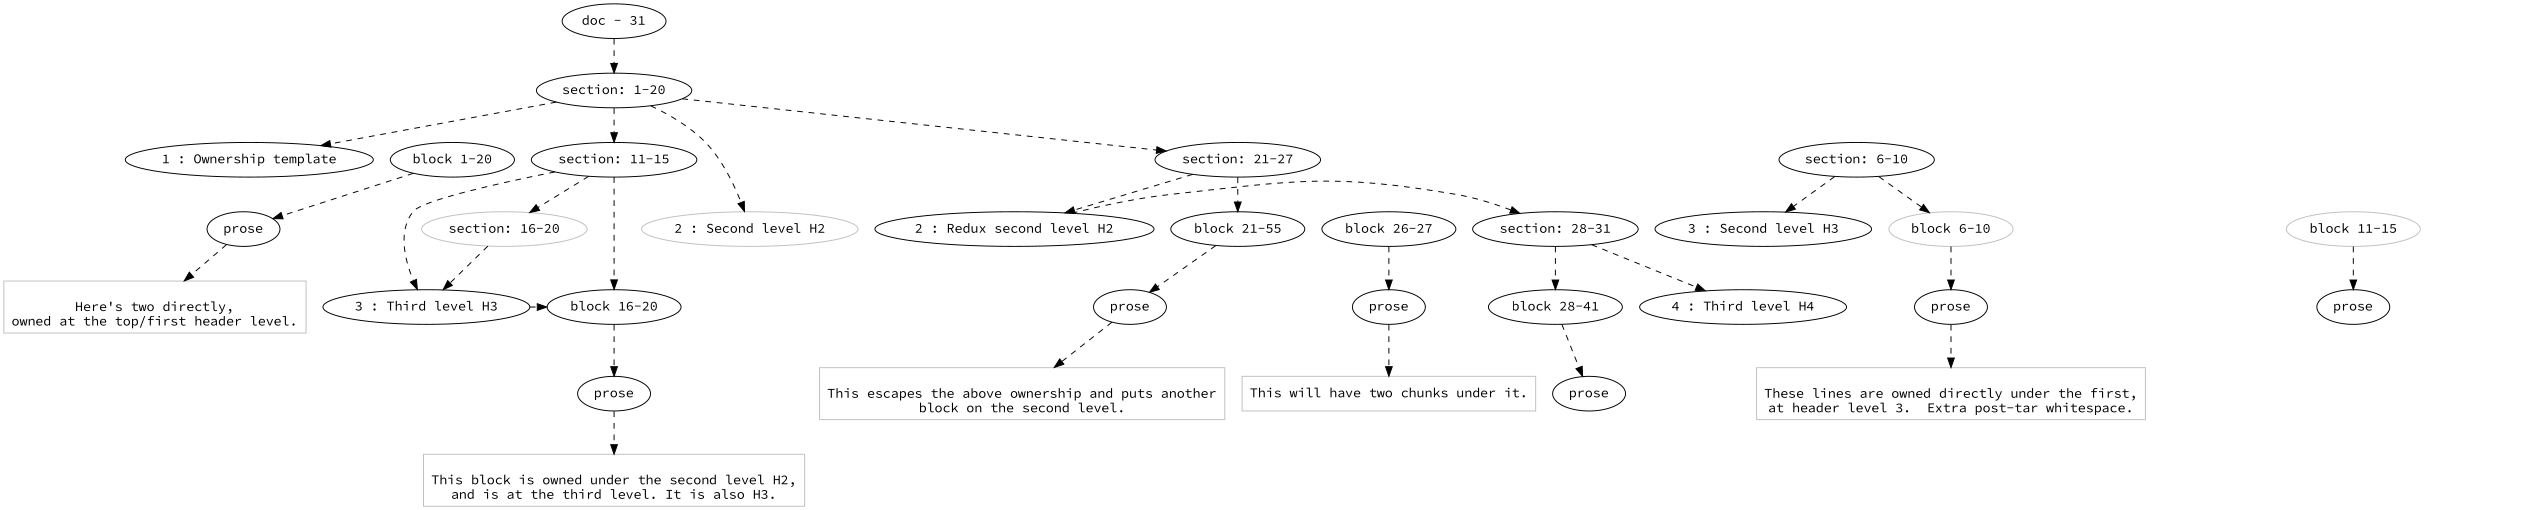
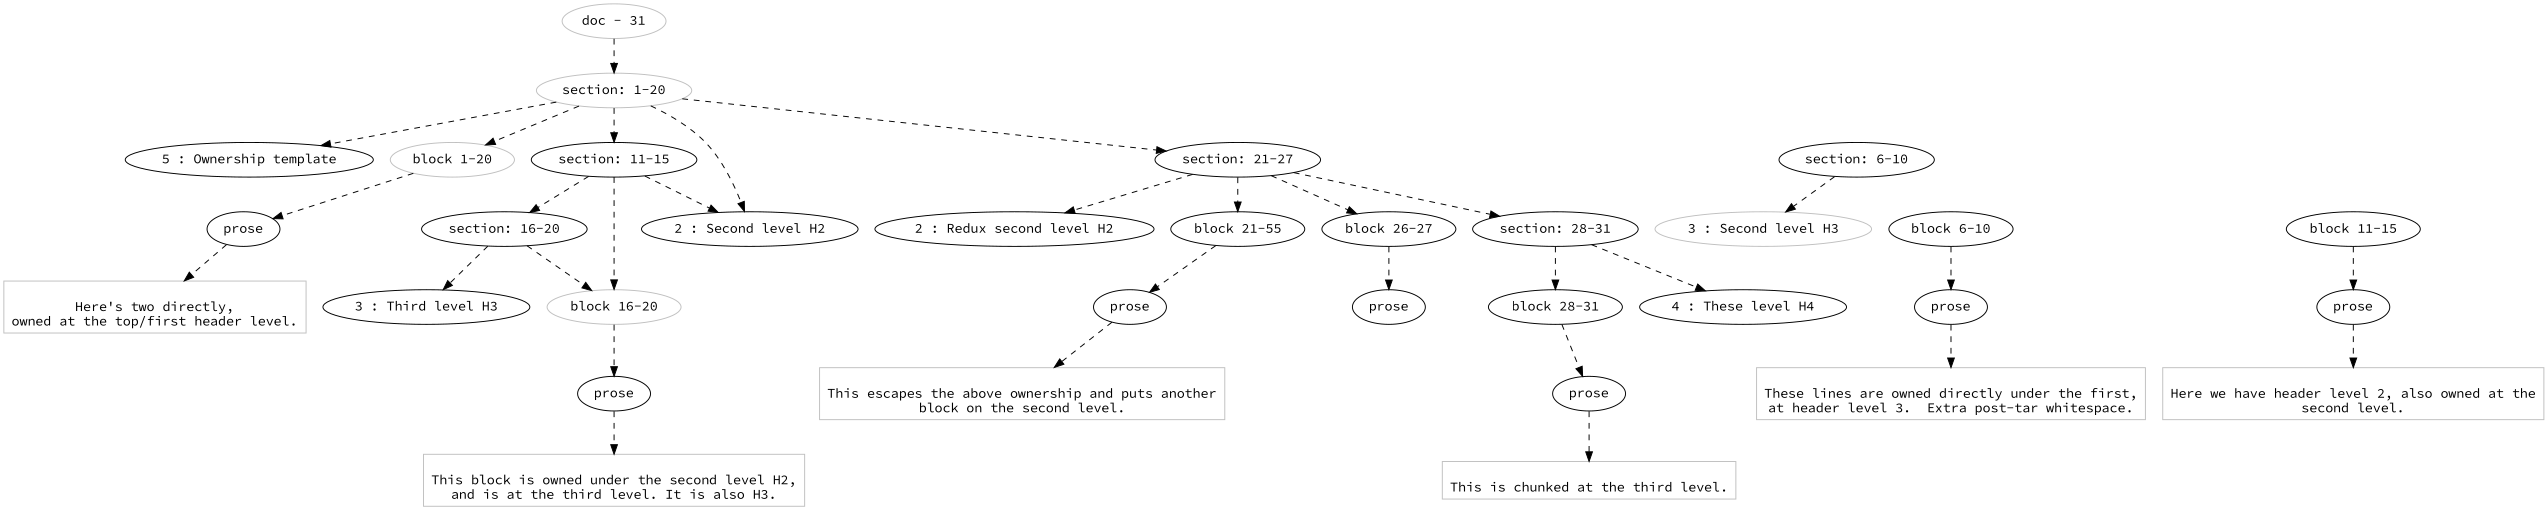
  digraph {
    fontname="Source Code Pro"
    node [fontname="Source Code Pro"]
    edge [fontname="Source Code Pro" style=dashed]
-   n1 [label="section: 1-20"]
-   n2 [label="1 : Ownership template"]
-   n3 [label="block 1-20"]
+   n1 [label="section: 1-20" color=Gray]
+   n2 [label="5 : Ownership template"]
+   n3 [label="block 1-20" color=Gray]
    n4 [label="section: 6-10"]
    n5 [label="section: 11-15"]
    n6 [label="section: 21-27"]
    n7 [label=prose]
-   n8 [label="3 : Second level H3"]
-   n9 [label="block 6-10" color=Gray]
+   n8 [label="3 : Second level H3" color=Gray]
+   n9 [label="block 6-10"]
    n10 [label=prose]
-   n11 [label="2 : Second level H2" color=Gray]
-   n12 [label="block 11-15" color=Gray]
-   n13 [label="section: 16-20" color=Gray]
+   n11 [label="2 : Second level H2"]
+   n12 [label="block 11-15"]
+   n13 [label="section: 16-20"]
    n14 [label=prose]
    n15 [label="3 : Third level H3"]
-   n16 [label="block 16-20"]
+   n16 [label="block 16-20" color=Gray]
    n17 [label=prose]
    n18 [label="2 : Redux second level H2"]
    n19 [label="block 21-55"]
    n20 [label="block 26-27"]
    n21 [label="section: 28-31"]
    n22 [label=prose]
    n23 [label=prose]
-   n24 [label="4 : Third level H4"]
-   n25 [label="block 28-41"]
+   n24 [label="4 : These level H4"]
+   n25 [label="block 28-31"]
    n26 [label=prose]
    n27 [color=Gray label="\nHere's two directly,\nowned at the top/first header level.\n" shape=rectangle]
    n28 [color=Gray label="\nThese lines are owned directly under the first,\nat header level 3.  Extra post-tar whitespace.\n" shape=rectangle]
+   n29 [color=Gray label="\nHere we have header level 2, also owned at the\nsecond level.\n" shape=rectangle]
    n30 [color=Gray label="\nThis block is owned under the second level H2,\nand is at the third level. It is also H3.\n" shape=rectangle]
    n31 [color=Gray label="\nThis escapes the above ownership and puts another\nblock on the second level.\n" shape=rectangle]
-   n32 [color=Gray label="This will have two chunks under it.\n" shape=rectangle]
-   n34 [label="doc - 31"]
+   n33 [color=Gray label="\nThis is chunked at the third level.\n" shape=rectangle]
+   n34 [label="doc - 31" color=Gray]
    subgraph sub_1 {
      rank=same
      n1
    }
    subgraph sub_2 {
      rank=same
      n2
      n3
      n4
      n5
      n6
    }
    subgraph sub_3 {
      rank=same
      n7
    }
    subgraph sub_4 {
      rank=same
      n8
      n9
    }
    subgraph sub_5 {
      rank=same
      n10
    }
    subgraph sub_6 {
      rank=same
      n11
      n12
      n13
    }
    subgraph sub_7 {
      rank=same
      n14
    }
    subgraph sub_8 {
      rank=same
      n15
      n16
    }
    subgraph sub_9 {
      rank=same
      n17
    }
    subgraph sub_10 {
      rank=same
      n18
      n19
      n20
      n21
    }
    subgraph sub_11 {
      rank=same
      n22
    }
    subgraph sub_12 {
      rank=same
      n23
    }
    subgraph sub_13 {
      rank=same
      n24
      n25
    }
    subgraph sub_14 {
      rank=same
      n26
    }
    n1 -> n2
+   n1 -> n3
    n1 -> n5
    n1 -> n6
    n1 -> n11
    n3 -> n7
    n4 -> n8
-   n4 -> n9
-   n5 -> n15
+   n5 -> n11
    n5 -> n13
    n5 -> n16
    n6 -> n18
    n6 -> n19
-   n18 -> n21
+   n6 -> n20
+   n6 -> n21
    n7 -> n27
    n9 -> n10
    n10 -> n28
    n12 -> n14
    n13 -> n15
-   n15 -> n16
+   n13 -> n16
+   n14 -> n29
    n16 -> n17
    n17 -> n30
    n19 -> n22
    n20 -> n23
    n21 -> n24
    n21 -> n25
    n22 -> n31
-   n23 -> n32
    n25 -> n26
+   n26 -> n33
    n34 -> n1
  }
